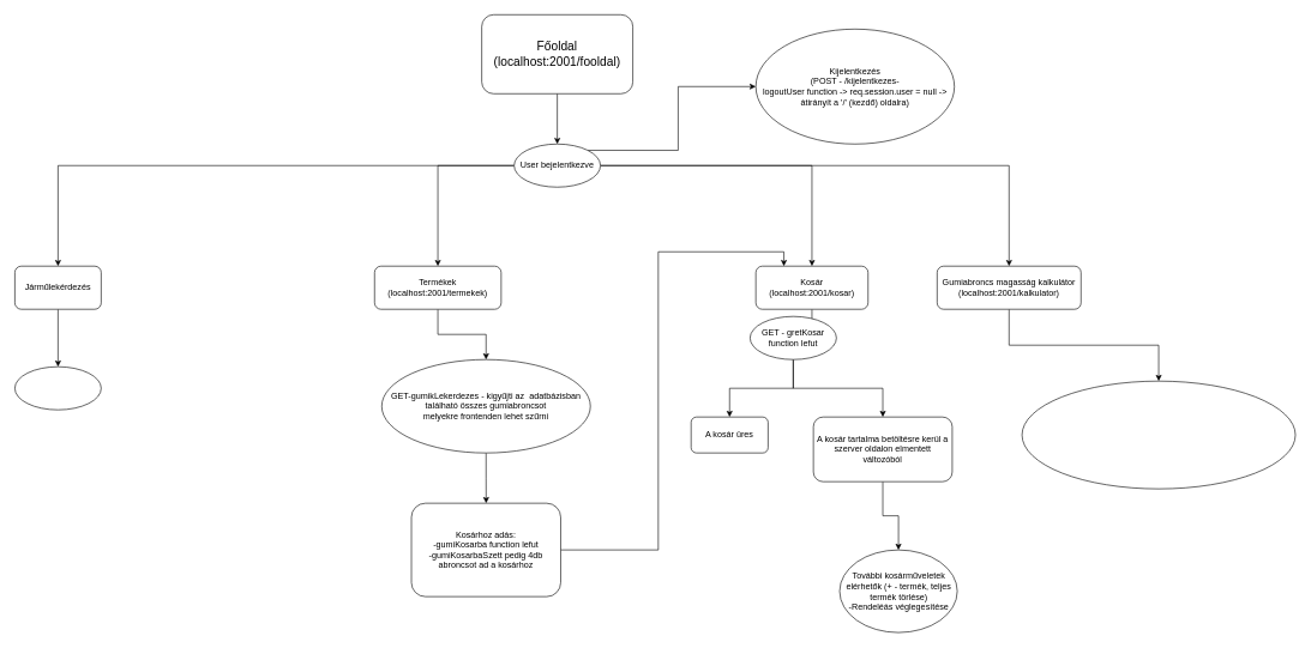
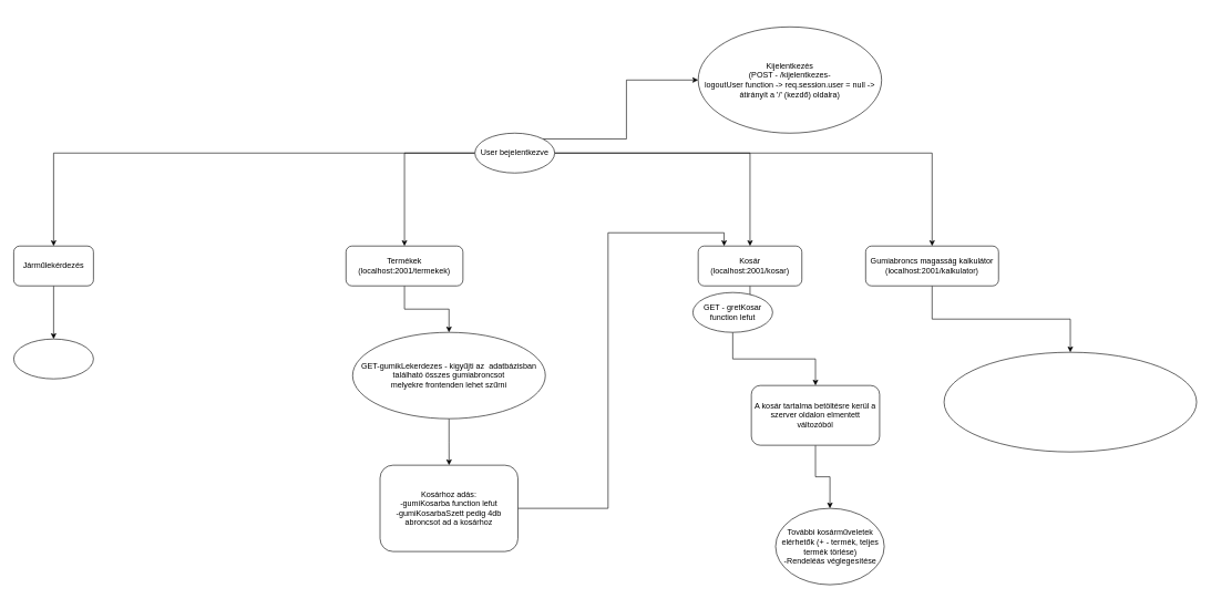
  <mxCell id="0" />
  <mxCell id="1" parent="0" />
- <mxCell id="2" value="" style="edgeStyle=orthogonalEdgeStyle;rounded=0;orthogonalLoop=1;jettySize=auto;html=1;fontSize=17;" parent="1" source="3" target="9" edge="1"><mxGeometry relative="1" as="geometry" /></mxCell>
- <mxCell id="3" value="&lt;font style=&quot;font-size: 17px&quot;&gt;Főoldal&lt;br&gt;(localhost:2001/fooldal)&lt;/font&gt;" style="rounded=1;whiteSpace=wrap;html=1;" parent="1" vertex="1"><mxGeometry x="669" y="20" width="210" height="110" as="geometry" /></mxCell>
  <mxCell id="4" value="" style="edgeStyle=orthogonalEdgeStyle;rounded=0;orthogonalLoop=1;jettySize=auto;html=1;fontSize=17;" parent="1" source="9" target="12" edge="1"><mxGeometry relative="1" as="geometry" /></mxCell>
  <mxCell id="5" value="" style="edgeStyle=orthogonalEdgeStyle;rounded=0;orthogonalLoop=1;jettySize=auto;html=1;fontSize=17;" parent="1" source="9" target="14" edge="1"><mxGeometry relative="1" as="geometry" /></mxCell>
  <mxCell id="6" value="" style="edgeStyle=orthogonalEdgeStyle;rounded=0;orthogonalLoop=1;jettySize=auto;html=1;fontSize=17;" parent="1" source="9" target="16" edge="1"><mxGeometry relative="1" as="geometry" /></mxCell>
  <mxCell id="7" value="" style="edgeStyle=orthogonalEdgeStyle;rounded=0;orthogonalLoop=1;jettySize=auto;html=1;fontSize=17;" parent="1" source="9" target="18" edge="1"><mxGeometry relative="1" as="geometry" /></mxCell>
  <mxCell id="8" style="edgeStyle=orthogonalEdgeStyle;rounded=0;orthogonalLoop=1;jettySize=auto;html=1;exitX=1;exitY=0;exitDx=0;exitDy=0;entryX=0;entryY=0.5;entryDx=0;entryDy=0;fontSize=17;" parent="1" source="9" target="10" edge="1"><mxGeometry relative="1" as="geometry" /></mxCell>
  <mxCell id="9" value="User bejelentkezve" style="ellipse;whiteSpace=wrap;html=1;rounded=1;" parent="1" vertex="1"><mxGeometry x="714" y="200" width="120" height="60" as="geometry" /></mxCell>
  <mxCell id="10" value="Kijelentkezés&lt;br&gt;(POST - /kijelentkezes- &lt;br&gt;logoutUser function -&amp;gt; req.session.user = null -&amp;gt; átirányít a '/' (kezdő) oldalra)" style="ellipse;whiteSpace=wrap;html=1;rounded=1;" parent="1" vertex="1"><mxGeometry x="1050" y="40" width="276" height="160" as="geometry" /></mxCell>
  <mxCell id="11" value="" style="edgeStyle=orthogonalEdgeStyle;rounded=0;orthogonalLoop=1;jettySize=auto;html=1;fontSize=17;" parent="1" source="12" target="19" edge="1"><mxGeometry relative="1" as="geometry" /></mxCell>
  <mxCell id="12" value="Járműlekérdezés" style="whiteSpace=wrap;html=1;rounded=1;" parent="1" vertex="1"><mxGeometry x="20" y="370" width="120" height="60" as="geometry" /></mxCell>
  <mxCell id="13" value="" style="edgeStyle=orthogonalEdgeStyle;rounded=0;orthogonalLoop=1;jettySize=auto;html=1;fontSize=17;" parent="1" source="14" target="21" edge="1"><mxGeometry relative="1" as="geometry" /></mxCell>
  <mxCell id="14" value="Termékek&lt;br&gt;(localhost:2001/termekek)" style="whiteSpace=wrap;html=1;rounded=1;" parent="1" vertex="1"><mxGeometry x="520" y="370" width="176" height="60" as="geometry" /></mxCell>
  <mxCell id="15" value="" style="edgeStyle=orthogonalEdgeStyle;rounded=0;orthogonalLoop=1;jettySize=auto;html=1;fontSize=17;" parent="1" source="16" target="26" edge="1"><mxGeometry relative="1" as="geometry" /></mxCell>
  <mxCell id="16" value="Kosár&lt;br&gt;(localhost:2001/kosar)" style="whiteSpace=wrap;html=1;rounded=1;" parent="1" vertex="1"><mxGeometry x="1050" y="370" width="156" height="60" as="geometry" /></mxCell>
  <mxCell id="17" value="" style="edgeStyle=orthogonalEdgeStyle;rounded=0;orthogonalLoop=1;jettySize=auto;html=1;" edge="1" parent="1" source="18" target="31"><mxGeometry relative="1" as="geometry" /></mxCell>
  <mxCell id="18" value="Gumiabroncs magasság kalkulátor&lt;br&gt;(localhost:2001/kalkulator)" style="whiteSpace=wrap;html=1;rounded=1;" parent="1" vertex="1"><mxGeometry x="1302" y="370" width="200" height="60" as="geometry" /></mxCell>
  <mxCell id="19" value="" style="ellipse;whiteSpace=wrap;html=1;rounded=1;" parent="1" vertex="1"><mxGeometry x="20" y="510" width="120" height="60" as="geometry" /></mxCell>
  <mxCell id="20" value="" style="edgeStyle=orthogonalEdgeStyle;rounded=0;orthogonalLoop=1;jettySize=auto;html=1;fontSize=17;" parent="1" source="21" target="23" edge="1"><mxGeometry relative="1" as="geometry" /></mxCell>
  <mxCell id="21" value="GET-gumikLekerdezes - kigyűjti az&amp;nbsp; adatbázisban található összes gumiabroncsot&lt;br&gt;melyekre frontenden lehet szűrni" style="ellipse;whiteSpace=wrap;html=1;rounded=1;" parent="1" vertex="1"><mxGeometry x="530" y="500" width="290" height="130" as="geometry" /></mxCell>
  <mxCell id="22" style="edgeStyle=orthogonalEdgeStyle;rounded=0;orthogonalLoop=1;jettySize=auto;html=1;entryX=0.25;entryY=0;entryDx=0;entryDy=0;fontSize=17;" parent="1" source="23" target="16" edge="1"><mxGeometry relative="1" as="geometry" /></mxCell>
  <mxCell id="23" value="Kosárhoz adás:&lt;br&gt;-gumiKosarba function lefut&lt;br&gt;-gumiKosarbaSzett pedig 4db abroncsot ad a kosárhoz" style="whiteSpace=wrap;html=1;rounded=1;" parent="1" vertex="1"><mxGeometry x="571.25" y="700" width="207.5" height="130" as="geometry" /></mxCell>
- <mxCell id="24" value="" style="edgeStyle=orthogonalEdgeStyle;rounded=0;orthogonalLoop=1;jettySize=auto;html=1;fontSize=17;" parent="1" source="26" target="27" edge="1"><mxGeometry relative="1" as="geometry" /></mxCell>
  <mxCell id="25" value="" style="edgeStyle=orthogonalEdgeStyle;rounded=0;orthogonalLoop=1;jettySize=auto;html=1;fontSize=17;" parent="1" source="26" target="29" edge="1"><mxGeometry relative="1" as="geometry" /></mxCell>
  <mxCell id="26" value="GET - gretKosar function lefut" style="ellipse;whiteSpace=wrap;html=1;rounded=1;" parent="1" vertex="1"><mxGeometry x="1042" y="440" width="120" height="60" as="geometry" /></mxCell>
- <mxCell id="27" value="A kosár üres" style="whiteSpace=wrap;html=1;rounded=1;" parent="1" vertex="1"><mxGeometry x="960" y="580" width="107" height="50" as="geometry" /></mxCell>
  <mxCell id="28" value="" style="edgeStyle=orthogonalEdgeStyle;rounded=0;orthogonalLoop=1;jettySize=auto;html=1;fontSize=17;" parent="1" source="29" target="30" edge="1"><mxGeometry relative="1" as="geometry" /></mxCell>
  <mxCell id="29" value="A kosár tartalma betöltésre kerül a szerver oldalon elmentett változóból" style="whiteSpace=wrap;html=1;rounded=1;" parent="1" vertex="1"><mxGeometry x="1130" y="580" width="193" height="90" as="geometry" /></mxCell>
  <mxCell id="30" value="További kosárműveletek elérhetők (+ - termék, teljes termék törlése)&lt;br&gt;-Rendeléás véglegesítése" style="ellipse;whiteSpace=wrap;html=1;rounded=1;" parent="1" vertex="1"><mxGeometry x="1166.5" y="765" width="163.5" height="115" as="geometry" /></mxCell>
  <mxCell id="31" value="" style="ellipse;whiteSpace=wrap;html=1;rounded=1;" vertex="1" parent="1"><mxGeometry x="1420" y="530" width="380" height="150" as="geometry" /></mxCell>
